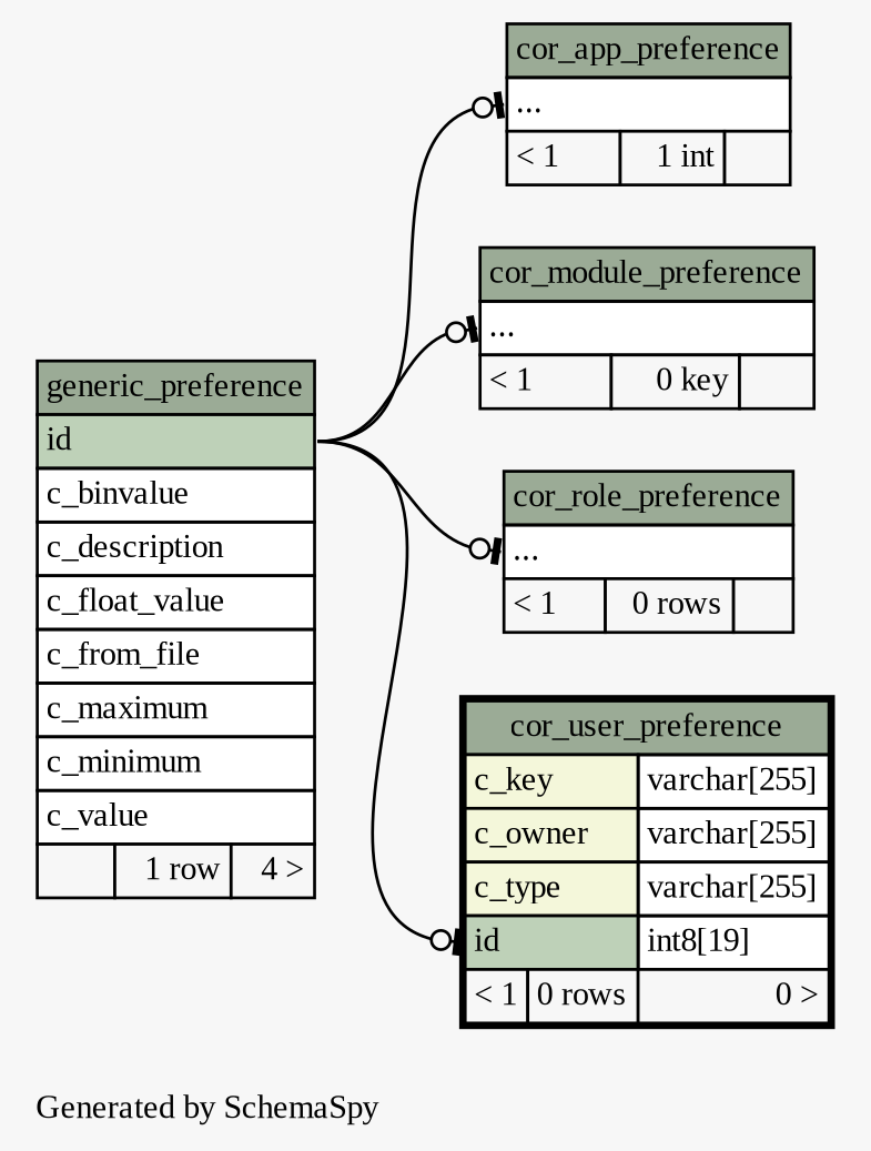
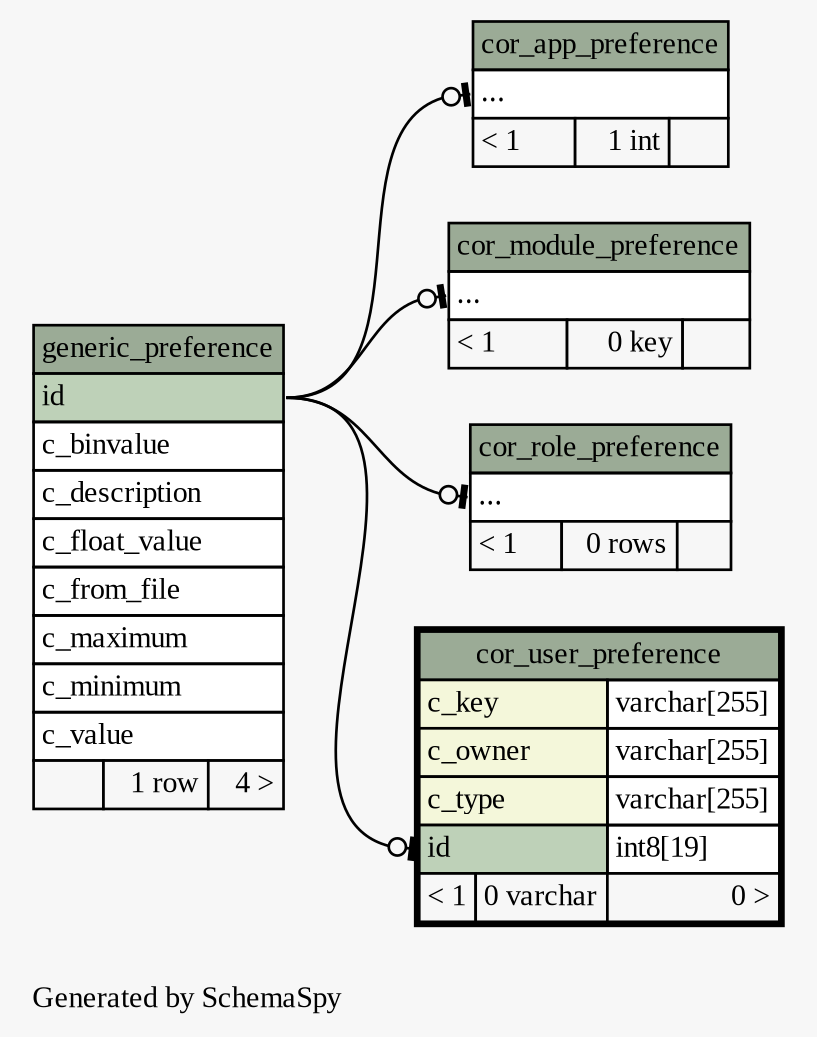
  digraph {
    bgcolor="#f7f7f7"
    fontname="Liberation Serif"
    fontsize=11
    label="\nGenerated by SchemaSpy"
    labeljust=l
    nodesep=0.18
    rankdir=RL
    ranksep=0.46
    node [fontname="Liberation Serif" fontsize=11 shape=plaintext]
    edge [arrowhead=none arrowsize=0.8 arrowtail=teeodot dir=back fontname="Liberation Serif" headport="id:e" tailport="elipses:w"]
    n1 [label=<     <TABLE BORDER="0" CELLBORDER="1" CELLSPACING="0" BGCOLOR="#ffffff">       <TR><TD COLSPAN="3" BGCOLOR="#9bab96" ALIGN="CENTER">cor_app_preference</TD></TR>       <TR><TD PORT="elipses" COLSPAN="3" ALIGN="LEFT">...</TD></TR>       <TR><TD ALIGN="LEFT" BGCOLOR="#f7f7f7">&lt; 1</TD><TD ALIGN="RIGHT" BGCOLOR="#f7f7f7">1 int</TD><TD ALIGN="RIGHT" BGCOLOR="#f7f7f7">  </TD></TR>     </TABLE>>]
    n2 [label=<     <TABLE BORDER="0" CELLBORDER="1" CELLSPACING="0" BGCOLOR="#ffffff">       <TR><TD COLSPAN="3" BGCOLOR="#9bab96" ALIGN="CENTER">generic_preference</TD></TR>       <TR><TD PORT="id" COLSPAN="3" BGCOLOR="#bed1b8" ALIGN="LEFT">id</TD></TR>       <TR><TD PORT="c_binvalue" COLSPAN="3" ALIGN="LEFT">c_binvalue</TD></TR>       <TR><TD PORT="c_description" COLSPAN="3" ALIGN="LEFT">c_description</TD></TR>       <TR><TD PORT="c_float_value" COLSPAN="3" ALIGN="LEFT">c_float_value</TD></TR>       <TR><TD PORT="c_from_file" COLSPAN="3" ALIGN="LEFT">c_from_file</TD></TR>       <TR><TD PORT="c_maximum" COLSPAN="3" ALIGN="LEFT">c_maximum</TD></TR>       <TR><TD PORT="c_minimum" COLSPAN="3" ALIGN="LEFT">c_minimum</TD></TR>       <TR><TD PORT="c_value" COLSPAN="3" ALIGN="LEFT">c_value</TD></TR>       <TR><TD ALIGN="LEFT" BGCOLOR="#f7f7f7">  </TD><TD ALIGN="RIGHT" BGCOLOR="#f7f7f7">1 row</TD><TD ALIGN="RIGHT" BGCOLOR="#f7f7f7">4 &gt;</TD></TR>     </TABLE>>]
    n3 [label=<     <TABLE BORDER="0" CELLBORDER="1" CELLSPACING="0" BGCOLOR="#ffffff">       <TR><TD COLSPAN="3" BGCOLOR="#9bab96" ALIGN="CENTER">cor_module_preference</TD></TR>       <TR><TD PORT="elipses" COLSPAN="3" ALIGN="LEFT">...</TD></TR>       <TR><TD ALIGN="LEFT" BGCOLOR="#f7f7f7">&lt; 1</TD><TD ALIGN="RIGHT" BGCOLOR="#f7f7f7">0 key</TD><TD ALIGN="RIGHT" BGCOLOR="#f7f7f7">  </TD></TR>     </TABLE>>]
    n4 [label=<     <TABLE BORDER="0" CELLBORDER="1" CELLSPACING="0" BGCOLOR="#ffffff">       <TR><TD COLSPAN="3" BGCOLOR="#9bab96" ALIGN="CENTER">cor_role_preference</TD></TR>       <TR><TD PORT="elipses" COLSPAN="3" ALIGN="LEFT">...</TD></TR>       <TR><TD ALIGN="LEFT" BGCOLOR="#f7f7f7">&lt; 1</TD><TD ALIGN="RIGHT" BGCOLOR="#f7f7f7">0 rows</TD><TD ALIGN="RIGHT" BGCOLOR="#f7f7f7">  </TD></TR>     </TABLE>>]
-   n5 [label=<     <TABLE BORDER="2" CELLBORDER="1" CELLSPACING="0" BGCOLOR="#ffffff">       <TR><TD COLSPAN="3" BGCOLOR="#9bab96" ALIGN="CENTER">cor_user_preference</TD></TR>       <TR><TD PORT="c_key" COLSPAN="2" BGCOLOR="#f4f7da" ALIGN="LEFT">c_key</TD><TD PORT="c_key.type" ALIGN="LEFT">varchar[255]</TD></TR>       <TR><TD PORT="c_owner" COLSPAN="2" BGCOLOR="#f4f7da" ALIGN="LEFT">c_owner</TD><TD PORT="c_owner.type" ALIGN="LEFT">varchar[255]</TD></TR>       <TR><TD PORT="c_type" COLSPAN="2" BGCOLOR="#f4f7da" ALIGN="LEFT">c_type</TD><TD PORT="c_type.type" ALIGN="LEFT">varchar[255]</TD></TR>       <TR><TD PORT="id" COLSPAN="2" BGCOLOR="#bed1b8" ALIGN="LEFT">id</TD><TD PORT="id.type" ALIGN="LEFT">int8[19]</TD></TR>       <TR><TD ALIGN="LEFT" BGCOLOR="#f7f7f7">&lt; 1</TD><TD ALIGN="RIGHT" BGCOLOR="#f7f7f7">0 rows</TD><TD ALIGN="RIGHT" BGCOLOR="#f7f7f7">0 &gt;</TD></TR>     </TABLE>>]
+   n5 [label=<     <TABLE BORDER="2" CELLBORDER="1" CELLSPACING="0" BGCOLOR="#ffffff">       <TR><TD COLSPAN="3" BGCOLOR="#9bab96" ALIGN="CENTER">cor_user_preference</TD></TR>       <TR><TD PORT="c_key" COLSPAN="2" BGCOLOR="#f4f7da" ALIGN="LEFT">c_key</TD><TD PORT="c_key.type" ALIGN="LEFT">varchar[255]</TD></TR>       <TR><TD PORT="c_owner" COLSPAN="2" BGCOLOR="#f4f7da" ALIGN="LEFT">c_owner</TD><TD PORT="c_owner.type" ALIGN="LEFT">varchar[255]</TD></TR>       <TR><TD PORT="c_type" COLSPAN="2" BGCOLOR="#f4f7da" ALIGN="LEFT">c_type</TD><TD PORT="c_type.type" ALIGN="LEFT">varchar[255]</TD></TR>       <TR><TD PORT="id" COLSPAN="2" BGCOLOR="#bed1b8" ALIGN="LEFT">id</TD><TD PORT="id.type" ALIGN="LEFT">int8[19]</TD></TR>       <TR><TD ALIGN="LEFT" BGCOLOR="#f7f7f7">&lt; 1</TD><TD ALIGN="RIGHT" BGCOLOR="#f7f7f7">0 varchar</TD><TD ALIGN="RIGHT" BGCOLOR="#f7f7f7">0 &gt;</TD></TR>     </TABLE>>]
    n1 -> n2
    n3 -> n2
    n4 -> n2
    n5 -> n2 [tailport="id:w"]
  }
